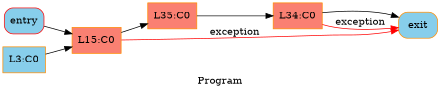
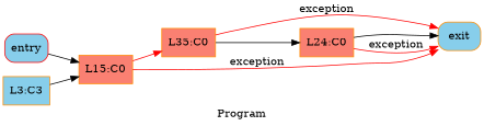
  digraph {
    fontname="DejaVu Serif"
    label=Program
    rankdir=LR
    node [color=darkorange fillcolor=skyblue fontname="DejaVu Serif" shape=box style=filled]
    edge [fontname="DejaVu Serif"]
    n1 [color=red label=entry style="rounded,filled"]
    n2 [fillcolor=salmon label="L15:C0"]
-   n3 [label="L3:C0"]
+   n3 [label="L3:C3"]
    n4 [fillcolor=salmon label="L35:C0"]
    n5 [label=exit style="rounded,filled"]
-   n6 [fillcolor=salmon label="L34:C0"]
+   n6 [fillcolor=salmon label="L24:C0"]
    n1 -> n2
-   n2 -> n4
+   n2 -> n4 [color=red]
    n2 -> n5 [color=red label=exception]
    n3 -> n2
+   n4 -> n5 [color=red label=exception]
    n4 -> n6
    n6 -> n5
    n6 -> n5 [color=red label=exception]
  }
